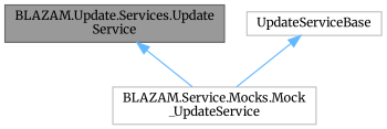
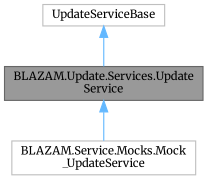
  digraph {
    fontname=Merriweather
    node [color=grey75 fillcolor=white fontname=Merriweather fontsize=10 shape=box style=filled]
    edge [color=steelblue1 dir=back fontname=Merriweather fontsize=10 labelfontname=Helvetica labelfontsize=10 style=solid]
    n1 [color=gray40 fillcolor=grey60 fontcolor=black height=0.2 label="BLAZAM.Update.Services.Update\lService" width=0.4]
    n2 [height=0.2 label="BLAZAM.Service.Mocks.Mock\l_UpdateService" width=0.4]
    n3 [height=0.2 label=UpdateServiceBase width=0.4]
    n1 -> n2
-   n3 -> n2
+   n3 -> n1
  }
